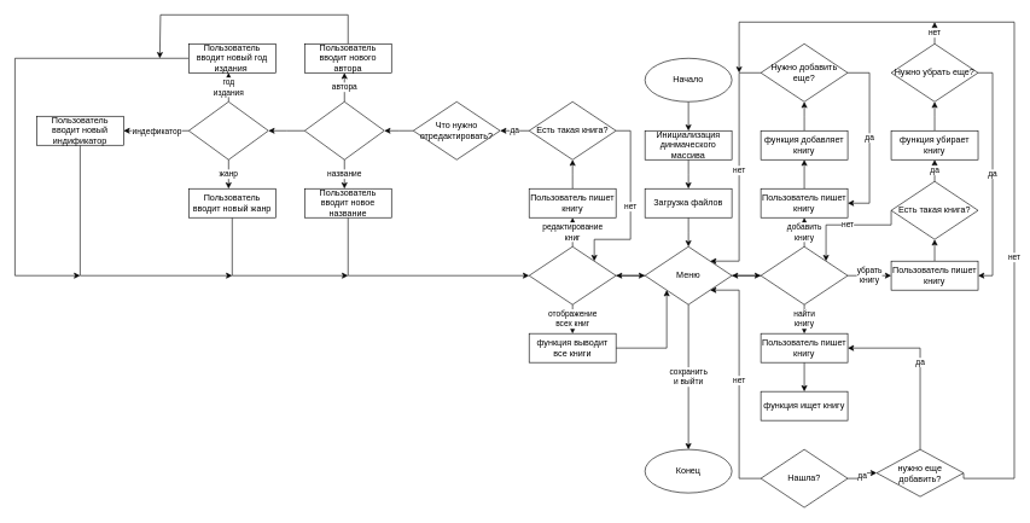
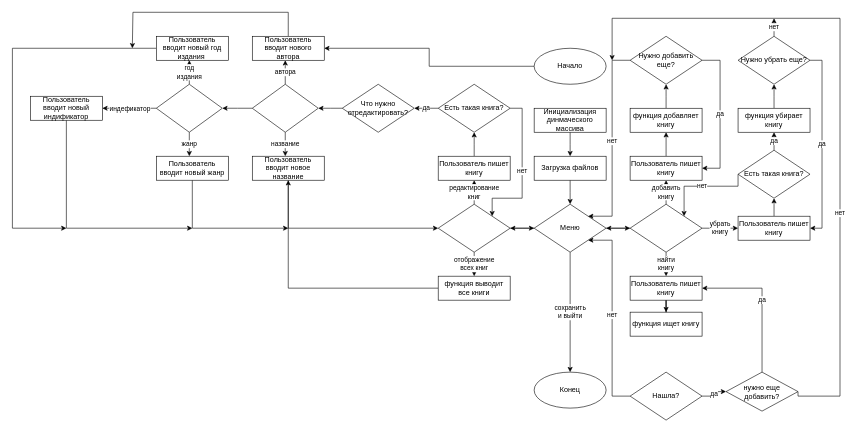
  <mxCell id="0" />
  <mxCell id="1" parent="0" />
- <mxCell id="2" style="edgeStyle=orthogonalEdgeStyle;rounded=0;orthogonalLoop=1;jettySize=auto;html=1;entryX=0.5;entryY=0;entryDx=0;entryDy=0;" edge="1" parent="1" source="3" target="5"><mxGeometry relative="1" as="geometry" /></mxCell>
+ <mxCell id="2" style="edgeStyle=orthogonalEdgeStyle;rounded=0;orthogonalLoop=1;jettySize=auto;html=1;" edge="1" parent="1" source="3" target="66"><mxGeometry relative="1" as="geometry" /></mxCell>
  <mxCell id="3" value="Начало" style="ellipse;whiteSpace=wrap;html=1;" vertex="1" parent="1"><mxGeometry x="890" y="80" width="120" height="60" as="geometry" /></mxCell>
  <mxCell id="4" style="edgeStyle=orthogonalEdgeStyle;rounded=0;orthogonalLoop=1;jettySize=auto;html=1;" edge="1" parent="1" source="5"><mxGeometry relative="1" as="geometry"><mxPoint x="950" y="260" as="targetPoint" /></mxGeometry></mxCell>
  <mxCell id="5" value="Инициализация динмаческого массива" style="rounded=0;whiteSpace=wrap;html=1;" vertex="1" parent="1"><mxGeometry x="890" y="180" width="120" height="40" as="geometry" /></mxCell>
  <mxCell id="6" style="edgeStyle=orthogonalEdgeStyle;rounded=0;orthogonalLoop=1;jettySize=auto;html=1;" edge="1" parent="1" source="7"><mxGeometry relative="1" as="geometry"><mxPoint x="950" y="340" as="targetPoint" /></mxGeometry></mxCell>
  <mxCell id="7" value="Загрузка файлов" style="rounded=0;whiteSpace=wrap;html=1;" vertex="1" parent="1"><mxGeometry x="890" y="260" width="120" height="40" as="geometry" /></mxCell>
  <mxCell id="8" value="сохранить &lt;br&gt;и выйти" style="edgeStyle=orthogonalEdgeStyle;rounded=0;orthogonalLoop=1;jettySize=auto;html=1;" edge="1" parent="1" source="11"><mxGeometry relative="1" as="geometry"><mxPoint x="950" y="620" as="targetPoint" /></mxGeometry></mxCell>
  <mxCell id="9" style="edgeStyle=orthogonalEdgeStyle;rounded=0;orthogonalLoop=1;jettySize=auto;html=1;" edge="1" parent="1" source="11"><mxGeometry relative="1" as="geometry"><mxPoint x="1050" y="380" as="targetPoint" /><Array as="points"><mxPoint x="1010" y="380" /><mxPoint x="1010" y="380" /></Array></mxGeometry></mxCell>
  <mxCell id="10" style="edgeStyle=orthogonalEdgeStyle;rounded=0;orthogonalLoop=1;jettySize=auto;html=1;" edge="1" parent="1" source="11"><mxGeometry relative="1" as="geometry"><mxPoint x="850" y="380" as="targetPoint" /></mxGeometry></mxCell>
  <mxCell id="11" value="Меню" style="rhombus;whiteSpace=wrap;html=1;" vertex="1" parent="1"><mxGeometry x="890" y="340" width="120" height="80" as="geometry" /></mxCell>
  <mxCell id="12" value="Конец" style="ellipse;whiteSpace=wrap;html=1;" vertex="1" parent="1"><mxGeometry x="890" y="620" width="120" height="60" as="geometry" /></mxCell>
  <mxCell id="13" value="добавить&lt;br&gt;книгу" style="edgeStyle=orthogonalEdgeStyle;rounded=0;orthogonalLoop=1;jettySize=auto;html=1;" edge="1" parent="1" source="17"><mxGeometry relative="1" as="geometry"><mxPoint x="1110" y="300" as="targetPoint" /></mxGeometry></mxCell>
  <mxCell id="14" value="убрать&lt;br&gt;книгу" style="edgeStyle=orthogonalEdgeStyle;rounded=0;orthogonalLoop=1;jettySize=auto;html=1;" edge="1" parent="1" source="17"><mxGeometry relative="1" as="geometry"><mxPoint x="1230" y="380" as="targetPoint" /></mxGeometry></mxCell>
  <mxCell id="15" value="найти&lt;br&gt;книгу" style="edgeStyle=orthogonalEdgeStyle;rounded=0;orthogonalLoop=1;jettySize=auto;html=1;" edge="1" parent="1" source="17"><mxGeometry relative="1" as="geometry"><mxPoint x="1110" y="460" as="targetPoint" /></mxGeometry></mxCell>
  <mxCell id="16" style="edgeStyle=orthogonalEdgeStyle;rounded=0;orthogonalLoop=1;jettySize=auto;html=1;entryX=1;entryY=0.5;entryDx=0;entryDy=0;" edge="1" parent="1" source="17" target="11"><mxGeometry relative="1" as="geometry" /></mxCell>
  <mxCell id="17" value="" style="rhombus;whiteSpace=wrap;html=1;" vertex="1" parent="1"><mxGeometry x="1050" y="340" width="120" height="80" as="geometry" /></mxCell>
  <mxCell id="18" value="редактирование&lt;br&gt;книг" style="edgeStyle=orthogonalEdgeStyle;rounded=0;orthogonalLoop=1;jettySize=auto;html=1;" edge="1" parent="1" source="21"><mxGeometry relative="1" as="geometry"><mxPoint x="790" y="300" as="targetPoint" /></mxGeometry></mxCell>
  <mxCell id="19" value="отображение&lt;br&gt;всех книг" style="edgeStyle=orthogonalEdgeStyle;rounded=0;orthogonalLoop=1;jettySize=auto;html=1;" edge="1" parent="1" source="21"><mxGeometry relative="1" as="geometry"><mxPoint x="790" y="460" as="targetPoint" /></mxGeometry></mxCell>
  <mxCell id="20" style="edgeStyle=orthogonalEdgeStyle;rounded=0;orthogonalLoop=1;jettySize=auto;html=1;entryX=0;entryY=0.5;entryDx=0;entryDy=0;" edge="1" parent="1" source="21" target="11"><mxGeometry relative="1" as="geometry" /></mxCell>
  <mxCell id="21" value="" style="rhombus;whiteSpace=wrap;html=1;" vertex="1" parent="1"><mxGeometry x="730" y="340" width="120" height="80" as="geometry" /></mxCell>
  <mxCell id="22" style="edgeStyle=orthogonalEdgeStyle;rounded=0;orthogonalLoop=1;jettySize=auto;html=1;entryX=0.5;entryY=1;entryDx=0;entryDy=0;" edge="1" parent="1" source="23" target="36"><mxGeometry relative="1" as="geometry" /></mxCell>
  <mxCell id="23" value="Пользователь пишет&lt;br&gt;книгу" style="rounded=0;whiteSpace=wrap;html=1;" vertex="1" parent="1"><mxGeometry x="1050" y="260" width="120" height="40" as="geometry" /></mxCell>
  <mxCell id="24" style="edgeStyle=orthogonalEdgeStyle;rounded=0;orthogonalLoop=1;jettySize=auto;html=1;" edge="1" parent="1" source="25"><mxGeometry relative="1" as="geometry"><mxPoint x="1290" y="330" as="targetPoint" /></mxGeometry></mxCell>
  <mxCell id="25" value="Пользователь пишет книгу" style="rounded=0;whiteSpace=wrap;html=1;" vertex="1" parent="1"><mxGeometry x="1230" y="360" width="120" height="40" as="geometry" /></mxCell>
- <mxCell id="26" value="функция ищет книгу" style="rounded=0;whiteSpace=wrap;html=1;" vertex="1" parent="1"><mxGeometry x="1050" y="540" width="120" height="40" as="geometry" /></mxCell>
+ <mxCell id="26" value="функция ищет книгу" style="rounded=0;whiteSpace=wrap;html=1;" vertex="1" parent="1"><mxGeometry x="1050" y="520" width="120" height="40" as="geometry" /></mxCell>
  <mxCell id="27" value="да" style="edgeStyle=orthogonalEdgeStyle;rounded=0;orthogonalLoop=1;jettySize=auto;html=1;entryX=0;entryY=0.5;entryDx=0;entryDy=0;" edge="1" parent="1" source="29" target="32"><mxGeometry relative="1" as="geometry" /></mxCell>
  <mxCell id="28" value="нет" style="edgeStyle=orthogonalEdgeStyle;rounded=0;orthogonalLoop=1;jettySize=auto;html=1;" edge="1" parent="1" source="29" target="11"><mxGeometry relative="1" as="geometry"><mxPoint x="1020" y="420" as="targetPoint" /><Array as="points"><mxPoint x="1020" y="660" /><mxPoint x="1020" y="400" /></Array></mxGeometry></mxCell>
  <mxCell id="29" value="Нашла?" style="rhombus;whiteSpace=wrap;html=1;" vertex="1" parent="1"><mxGeometry x="1050" y="620" width="120" height="80" as="geometry" /></mxCell>
  <mxCell id="30" value="да" style="edgeStyle=orthogonalEdgeStyle;rounded=0;orthogonalLoop=1;jettySize=auto;html=1;exitX=0.5;exitY=0;exitDx=0;exitDy=0;" edge="1" parent="1" source="32"><mxGeometry relative="1" as="geometry"><mxPoint x="1170" y="480" as="targetPoint" /><Array as="points"><mxPoint x="1270" y="480" /><mxPoint x="1170" y="480" /></Array></mxGeometry></mxCell>
  <mxCell id="31" value="нет" style="edgeStyle=orthogonalEdgeStyle;rounded=0;orthogonalLoop=1;jettySize=auto;html=1;exitX=1;exitY=0.5;exitDx=0;exitDy=0;" edge="1" parent="1" source="32"><mxGeometry x="-0.339" relative="1" as="geometry"><mxPoint x="1020" y="100" as="targetPoint" /><Array as="points"><mxPoint x="1400" y="660" /><mxPoint x="1400" y="30" /><mxPoint x="1020" y="30" /></Array><mxPoint as="offset" /></mxGeometry></mxCell>
  <mxCell id="32" value="нужно еще &lt;br&gt;добавить?" style="rhombus;whiteSpace=wrap;html=1;" vertex="1" parent="1"><mxGeometry x="1210" y="620" width="120" height="65" as="geometry" /></mxCell>
  <mxCell id="33" style="edgeStyle=orthogonalEdgeStyle;rounded=0;orthogonalLoop=1;jettySize=auto;html=1;entryX=0.5;entryY=0;entryDx=0;entryDy=0;" edge="1" parent="1" source="34" target="26"><mxGeometry relative="1" as="geometry" /></mxCell>
  <mxCell id="34" value="Пользователь пишет книгу" style="rounded=0;whiteSpace=wrap;html=1;" vertex="1" parent="1"><mxGeometry x="1050" y="460" width="120" height="40" as="geometry" /></mxCell>
  <mxCell id="35" style="edgeStyle=orthogonalEdgeStyle;rounded=0;orthogonalLoop=1;jettySize=auto;html=1;" edge="1" parent="1" source="36"><mxGeometry relative="1" as="geometry"><mxPoint x="1110" y="140" as="targetPoint" /></mxGeometry></mxCell>
  <mxCell id="36" value="функция добавляет книгу" style="rounded=0;whiteSpace=wrap;html=1;" vertex="1" parent="1"><mxGeometry x="1050" y="180" width="120" height="40" as="geometry" /></mxCell>
  <mxCell id="37" style="edgeStyle=orthogonalEdgeStyle;rounded=0;orthogonalLoop=1;jettySize=auto;html=1;" edge="1" parent="1" source="38"><mxGeometry relative="1" as="geometry"><mxPoint y="180" as="targetPoint" x="530" /></mxGeometry></mxCell>
  <mxCell id="38" value="Что нужно отредактировать?" style="rhombus;whiteSpace=wrap;html=1;" vertex="1" parent="1"><mxGeometry x="570" y="140" width="120" height="80" as="geometry" /></mxCell>
  <mxCell id="39" value="нет" style="edgeStyle=orthogonalEdgeStyle;rounded=0;orthogonalLoop=1;jettySize=auto;html=1;entryX=1;entryY=0;entryDx=0;entryDy=0;" edge="1" parent="1" source="41" target="11"><mxGeometry relative="1" as="geometry"><mxPoint x="1020" y="320" as="targetPoint" /><Array as="points"><mxPoint x="1020" y="100" /><mxPoint x="1020" y="360" /></Array></mxGeometry></mxCell>
  <mxCell id="40" value="да" style="edgeStyle=orthogonalEdgeStyle;rounded=0;orthogonalLoop=1;jettySize=auto;html=1;entryX=1;entryY=0.5;entryDx=0;entryDy=0;exitX=1;exitY=0.5;exitDx=0;exitDy=0;" edge="1" parent="1" source="41" target="23"><mxGeometry relative="1" as="geometry"><mxPoint x="1210" y="280" as="targetPoint" /><Array as="points"><mxPoint x="1200" y="100" /><mxPoint x="1200" y="280" /></Array></mxGeometry></mxCell>
  <mxCell id="41" value="Нужно добавить еще?" style="rhombus;whiteSpace=wrap;html=1;" vertex="1" parent="1"><mxGeometry x="1050" width="120" height="80" as="geometry" y="60" /></mxCell>
  <mxCell id="42" style="edgeStyle=orthogonalEdgeStyle;rounded=0;orthogonalLoop=1;jettySize=auto;html=1;" edge="1" parent="1" source="43"><mxGeometry relative="1" as="geometry"><mxPoint x="1290" y="140" as="targetPoint" /></mxGeometry></mxCell>
  <mxCell id="43" value="функция убирает книгу" style="rounded=0;whiteSpace=wrap;html=1;" vertex="1" parent="1"><mxGeometry x="1230" y="180" width="120" height="40" as="geometry" /></mxCell>
  <mxCell id="44" value="да" style="edgeStyle=orthogonalEdgeStyle;rounded=0;orthogonalLoop=1;jettySize=auto;html=1;" edge="1" parent="1" source="46"><mxGeometry relative="1" as="geometry"><mxPoint x="1290" y="220" as="targetPoint" /></mxGeometry></mxCell>
  <mxCell id="45" value="нет" style="edgeStyle=orthogonalEdgeStyle;rounded=0;orthogonalLoop=1;jettySize=auto;html=1;entryX=1;entryY=0;entryDx=0;entryDy=0;exitX=0;exitY=0.5;exitDx=0;exitDy=0;" edge="1" parent="1" source="46" target="17"><mxGeometry relative="1" as="geometry"><Array as="points"><mxPoint x="1230" y="310" /><mxPoint x="1140" y="310" /></Array></mxGeometry></mxCell>
  <mxCell id="46" value="Есть такая книга?" style="rhombus;whiteSpace=wrap;html=1;" vertex="1" parent="1"><mxGeometry x="1230" y="250" width="120" height="80" as="geometry" /></mxCell>
  <mxCell id="47" value="нет" style="edgeStyle=orthogonalEdgeStyle;rounded=0;orthogonalLoop=1;jettySize=auto;html=1;" edge="1" parent="1" source="49"><mxGeometry relative="1" as="geometry"><mxPoint x="1290" y="30" as="targetPoint" /></mxGeometry></mxCell>
  <mxCell id="48" value="да" style="edgeStyle=orthogonalEdgeStyle;rounded=0;orthogonalLoop=1;jettySize=auto;html=1;entryX=1;entryY=0.5;entryDx=0;entryDy=0;" edge="1" parent="1" source="49" target="25"><mxGeometry relative="1" as="geometry"><mxPoint x="1370" y="380" as="targetPoint" /><Array as="points"><mxPoint x="1370" y="100" /><mxPoint x="1370" y="380" /></Array></mxGeometry></mxCell>
  <mxCell id="49" value="Нужно убрать еще?" style="rhombus;whiteSpace=wrap;html=1;" vertex="1" parent="1"><mxGeometry x="1230" width="120" height="80" as="geometry" y="60" /></mxCell>
  <mxCell id="50" style="edgeStyle=orthogonalEdgeStyle;rounded=0;orthogonalLoop=1;jettySize=auto;html=1;" edge="1" parent="1" source="51"><mxGeometry relative="1" as="geometry"><mxPoint x="790" y="220" as="targetPoint" /></mxGeometry></mxCell>
  <mxCell id="51" value="Пользователь пишет книгу" style="rounded=0;whiteSpace=wrap;html=1;" vertex="1" parent="1"><mxGeometry x="730" y="260" width="120" height="40" as="geometry" /></mxCell>
  <mxCell id="52" value="нет" style="edgeStyle=orthogonalEdgeStyle;rounded=0;orthogonalLoop=1;jettySize=auto;html=1;entryX=1;entryY=0;entryDx=0;entryDy=0;exitX=1;exitY=0.5;exitDx=0;exitDy=0;" edge="1" parent="1" source="54" target="21"><mxGeometry relative="1" as="geometry"><mxPoint x="870" y="340" as="targetPoint" /><Array as="points"><mxPoint x="870" y="180" /><mxPoint x="870" y="330" /><mxPoint x="820" y="330" /></Array></mxGeometry></mxCell>
  <mxCell id="53" value="да" style="edgeStyle=orthogonalEdgeStyle;rounded=0;orthogonalLoop=1;jettySize=auto;html=1;" edge="1" parent="1" source="54"><mxGeometry relative="1" as="geometry"><mxPoint x="690" y="180" as="targetPoint" /></mxGeometry></mxCell>
  <mxCell id="54" value="Есть такая книга?" style="rhombus;whiteSpace=wrap;html=1;" vertex="1" parent="1"><mxGeometry x="730" y="140" width="120" height="80" as="geometry" /></mxCell>
  <mxCell id="55" value="название" style="edgeStyle=orthogonalEdgeStyle;rounded=0;orthogonalLoop=1;jettySize=auto;html=1;" edge="1" parent="1" source="58"><mxGeometry relative="1" as="geometry"><mxPoint x="475" y="260" as="targetPoint" /></mxGeometry></mxCell>
  <mxCell id="56" value="автора" style="edgeStyle=orthogonalEdgeStyle;rounded=0;orthogonalLoop=1;jettySize=auto;html=1;" edge="1" parent="1" source="58"><mxGeometry relative="1" as="geometry"><mxPoint x="475" y="100" as="targetPoint" /></mxGeometry></mxCell>
  <mxCell id="57" style="edgeStyle=orthogonalEdgeStyle;rounded=0;orthogonalLoop=1;jettySize=auto;html=1;" edge="1" parent="1" source="58"><mxGeometry relative="1" as="geometry"><mxPoint x="370" y="180" as="targetPoint" /></mxGeometry></mxCell>
  <mxCell id="58" value="" style="rhombus;whiteSpace=wrap;html=1;" vertex="1" parent="1"><mxGeometry x="420" y="140" width="110" height="80" as="geometry" /></mxCell>
- <mxCell id="59" style="edgeStyle=orthogonalEdgeStyle;rounded=0;orthogonalLoop=1;jettySize=auto;html=1;entryX=0;entryY=1;entryDx=0;entryDy=0;" edge="1" parent="1" source="60" target="11"><mxGeometry relative="1" as="geometry" /></mxCell>
+ <mxCell id="59" style="edgeStyle=orthogonalEdgeStyle;rounded=0;orthogonalLoop=1;jettySize=auto;html=1;" edge="1" parent="1" source="60" target="74"><mxGeometry relative="1" as="geometry" /></mxCell>
  <mxCell id="60" value="функция выводит все книги" style="rounded=0;whiteSpace=wrap;html=1;" vertex="1" parent="1"><mxGeometry x="730" y="460" width="120" height="40" as="geometry" /></mxCell>
  <mxCell id="61" value="год&lt;br&gt;издания" style="edgeStyle=orthogonalEdgeStyle;rounded=0;orthogonalLoop=1;jettySize=auto;html=1;" edge="1" parent="1" source="64"><mxGeometry relative="1" as="geometry"><mxPoint x="315" y="100" as="targetPoint" /></mxGeometry></mxCell>
  <mxCell id="62" value="жанр" style="edgeStyle=orthogonalEdgeStyle;rounded=0;orthogonalLoop=1;jettySize=auto;html=1;" edge="1" parent="1" source="64"><mxGeometry relative="1" as="geometry"><mxPoint x="315" y="260" as="targetPoint" /></mxGeometry></mxCell>
  <mxCell id="63" value="индефикатор" style="edgeStyle=orthogonalEdgeStyle;rounded=0;orthogonalLoop=1;jettySize=auto;html=1;" edge="1" parent="1" source="64"><mxGeometry relative="1" as="geometry"><mxPoint x="170" y="180" as="targetPoint" /></mxGeometry></mxCell>
  <mxCell id="64" value="" style="rhombus;whiteSpace=wrap;html=1;" vertex="1" parent="1"><mxGeometry x="260" y="140" width="110" height="80" as="geometry" /></mxCell>
  <mxCell id="65" style="edgeStyle=orthogonalEdgeStyle;rounded=0;orthogonalLoop=1;jettySize=auto;html=1;" edge="1" parent="1" source="66"><mxGeometry relative="1" as="geometry"><mxPoint x="220" y="80" as="targetPoint" /><Array as="points"><mxPoint x="480" y="20" /><mxPoint x="221" y="20" /></Array></mxGeometry></mxCell>
  <mxCell id="66" value="Пользователь вводит нового автора" style="rounded=0;whiteSpace=wrap;html=1;" vertex="1" parent="1"><mxGeometry x="420" width="120" height="40" as="geometry" y="60" /></mxCell>
  <mxCell id="67" style="edgeStyle=orthogonalEdgeStyle;rounded=0;orthogonalLoop=1;jettySize=auto;html=1;" edge="1" parent="1" source="68"><mxGeometry relative="1" as="geometry"><mxPoint x="110" y="380" as="targetPoint" /><Array as="points"><mxPoint x="20" y="80" /><mxPoint x="20" y="380" /></Array></mxGeometry></mxCell>
  <mxCell id="68" value="Пользователь вводит новый год издания&amp;nbsp;" style="rounded=0;whiteSpace=wrap;html=1;" vertex="1" parent="1"><mxGeometry x="260" width="120" height="40" as="geometry" y="60" /></mxCell>
  <mxCell id="69" style="edgeStyle=orthogonalEdgeStyle;rounded=0;orthogonalLoop=1;jettySize=auto;html=1;exitX=0.5;exitY=1;exitDx=0;exitDy=0;" edge="1" parent="1" source="70"><mxGeometry relative="1" as="geometry"><mxPoint x="320" y="380" as="targetPoint" /><Array as="points"><mxPoint x="110" y="380" /></Array></mxGeometry></mxCell>
  <mxCell id="70" value="Пользователь вводит новый индификатор" style="rounded=0;whiteSpace=wrap;html=1;" vertex="1" parent="1"><mxGeometry x="50" y="160" width="120" height="40" as="geometry" /></mxCell>
  <mxCell id="71" style="edgeStyle=orthogonalEdgeStyle;rounded=0;orthogonalLoop=1;jettySize=auto;html=1;exitX=0.5;exitY=1;exitDx=0;exitDy=0;" edge="1" parent="1" source="72"><mxGeometry relative="1" as="geometry"><mxPoint x="480" y="380" as="targetPoint" /><Array as="points"><mxPoint x="320" y="380" /></Array></mxGeometry></mxCell>
  <mxCell id="72" value="Пользователь вводит новый жанр" style="rounded=0;whiteSpace=wrap;html=1;" vertex="1" parent="1"><mxGeometry x="260" y="260" width="120" height="40" as="geometry" /></mxCell>
  <mxCell id="73" style="edgeStyle=orthogonalEdgeStyle;rounded=0;orthogonalLoop=1;jettySize=auto;html=1;entryX=0;entryY=0.5;entryDx=0;entryDy=0;exitX=0.5;exitY=1;exitDx=0;exitDy=0;" edge="1" parent="1" source="74" target="21"><mxGeometry relative="1" as="geometry"><mxPoint x="480" y="390" as="targetPoint" /></mxGeometry></mxCell>
  <mxCell id="74" value="Пользователь вводит новое название" style="rounded=0;whiteSpace=wrap;html=1;" vertex="1" parent="1"><mxGeometry x="420" y="260" width="120" height="40" as="geometry" /></mxCell>
